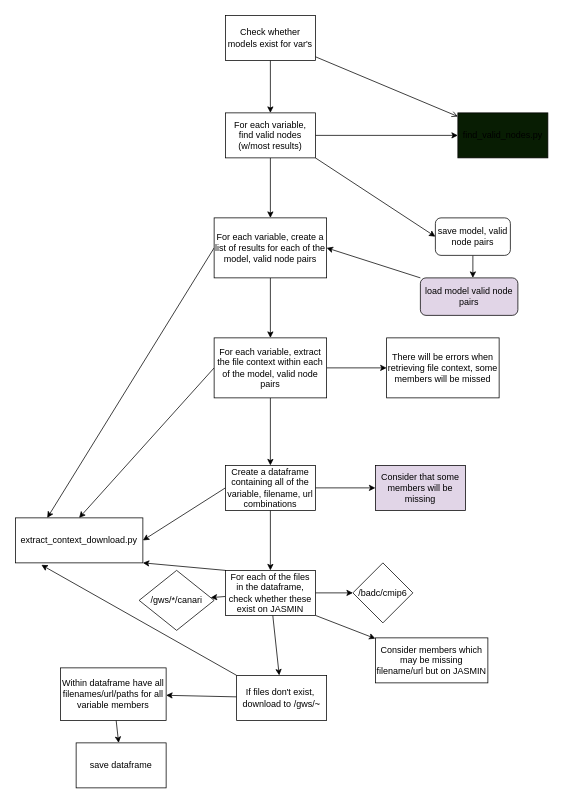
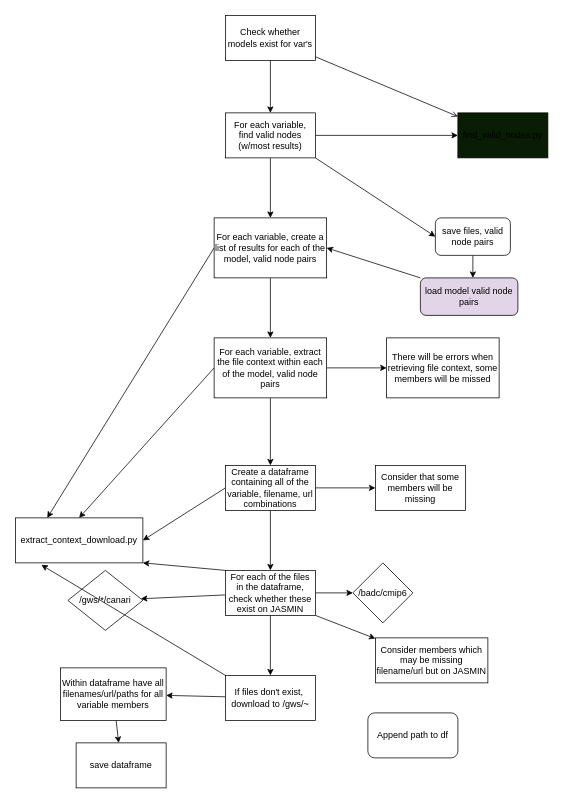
  <mxCell id="0" />
  <mxCell id="1" parent="0" />
  <mxCell id="2" style="edgeStyle=none;html=1;exitX=0.5;exitY=1;exitDx=0;exitDy=0;" parent="1" source="4" target="8" edge="1"><mxGeometry relative="1" as="geometry" /></mxCell>
  <mxCell id="3" value="" style="edgeStyle=none;html=1;endArrow=open;" parent="1" source="4" target="37" edge="1"><mxGeometry relative="1" as="geometry" /></mxCell>
  <mxCell id="4" value="Check whether models exist for var's" style="rounded=0;whiteSpace=wrap;html=1;" parent="1" vertex="1"><mxGeometry x="300" y="20" width="120" height="60" as="geometry" /></mxCell>
  <mxCell id="5" value="" style="edgeStyle=none;html=1;" parent="1" source="8" target="11" edge="1"><mxGeometry relative="1" as="geometry" /></mxCell>
  <mxCell id="6" style="edgeStyle=none;html=1;exitX=1;exitY=0.5;exitDx=0;exitDy=0;entryX=0;entryY=0.5;entryDx=0;entryDy=0;" parent="1" source="8" target="37" edge="1"><mxGeometry relative="1" as="geometry" /></mxCell>
  <mxCell id="7" style="edgeStyle=none;html=1;exitX=1;exitY=1;exitDx=0;exitDy=0;entryX=0;entryY=0.5;entryDx=0;entryDy=0;" parent="1" source="8" target="41" edge="1"><mxGeometry relative="1" as="geometry" /></mxCell>
  <mxCell id="8" value="For each variable, find valid nodes (w/most results)" style="rounded=0;whiteSpace=wrap;html=1;" parent="1" vertex="1"><mxGeometry x="300" y="150" width="120" height="60" as="geometry" /></mxCell>
  <mxCell id="9" value="" style="edgeStyle=none;html=1;" parent="1" source="11" target="15" edge="1"><mxGeometry relative="1" as="geometry" /></mxCell>
  <mxCell id="10" style="edgeStyle=none;html=1;exitX=0;exitY=0.5;exitDx=0;exitDy=0;entryX=0.25;entryY=0;entryDx=0;entryDy=0;" parent="1" source="11" target="38" edge="1"><mxGeometry relative="1" as="geometry" /></mxCell>
  <mxCell id="11" value="For each variable, create a list of results for each of the model, valid node pairs" style="whiteSpace=wrap;html=1;rounded=0;" parent="1" vertex="1"><mxGeometry x="285" y="290" width="150" height="80" as="geometry" /></mxCell>
  <mxCell id="12" value="" style="edgeStyle=none;html=1;" parent="1" source="15" target="19" edge="1"><mxGeometry relative="1" as="geometry" /></mxCell>
  <mxCell id="13" value="" style="edgeStyle=none;html=1;" parent="1" source="15" target="20" edge="1"><mxGeometry relative="1" as="geometry" /></mxCell>
  <mxCell id="14" style="edgeStyle=none;html=1;exitX=0;exitY=0.5;exitDx=0;exitDy=0;entryX=0.5;entryY=0;entryDx=0;entryDy=0;" parent="1" source="15" target="38" edge="1"><mxGeometry relative="1" as="geometry" /></mxCell>
  <mxCell id="15" value="For each variable, extract the file context within each of the model, valid node pairs" style="whiteSpace=wrap;html=1;rounded=0;" parent="1" vertex="1"><mxGeometry x="285" y="450" width="150" height="80" as="geometry" /></mxCell>
  <mxCell id="16" value="" style="edgeStyle=none;html=1;" parent="1" source="19" target="21" edge="1"><mxGeometry relative="1" as="geometry" /></mxCell>
  <mxCell id="17" value="" style="edgeStyle=none;html=1;" parent="1" source="19" target="27" edge="1"><mxGeometry relative="1" as="geometry" /></mxCell>
  <mxCell id="18" style="edgeStyle=none;html=1;exitX=0;exitY=0.5;exitDx=0;exitDy=0;entryX=1;entryY=0.5;entryDx=0;entryDy=0;" parent="1" source="19" target="38" edge="1"><mxGeometry relative="1" as="geometry" /></mxCell>
  <mxCell id="19" value="Create a dataframe containing all of the variable, filename, url combinations" style="whiteSpace=wrap;html=1;rounded=0;" parent="1" vertex="1"><mxGeometry x="300" y="620" width="120" height="60" as="geometry" /></mxCell>
  <mxCell id="20" value="There will be errors when retrieving file context, some members will be missed" style="whiteSpace=wrap;html=1;rounded=0;" parent="1" vertex="1"><mxGeometry x="515" y="450" width="150" height="80" as="geometry" /></mxCell>
- <mxCell id="21" value="Consider that some members will be missing" style="whiteSpace=wrap;html=1;rounded=0;fillColor=#e1d5e7;" parent="1" vertex="1"><mxGeometry x="500" y="620" width="120" height="60" as="geometry" /></mxCell>
+ <mxCell id="21" value="Consider that some members will be missing" style="whiteSpace=wrap;html=1;rounded=0;" parent="1" vertex="1"><mxGeometry x="500" y="620" width="120" height="60" as="geometry" /></mxCell>
  <mxCell id="22" value="" style="edgeStyle=none;html=1;" parent="1" source="27" target="28" edge="1"><mxGeometry relative="1" as="geometry" /></mxCell>
  <mxCell id="23" value="" style="edgeStyle=none;html=1;" parent="1" source="27" target="29" edge="1"><mxGeometry relative="1" as="geometry" /></mxCell>
  <mxCell id="24" value="" style="edgeStyle=none;html=1;" parent="1" source="27" target="32" edge="1"><mxGeometry relative="1" as="geometry" /></mxCell>
  <mxCell id="25" style="edgeStyle=none;html=1;exitX=1;exitY=1;exitDx=0;exitDy=0;" parent="1" source="27" target="33" edge="1"><mxGeometry relative="1" as="geometry"><mxPoint x="500" y="870" as="targetPoint" /></mxGeometry></mxCell>
  <mxCell id="26" style="edgeStyle=none;html=1;exitX=0;exitY=0;exitDx=0;exitDy=0;entryX=1;entryY=1;entryDx=0;entryDy=0;" parent="1" source="27" target="38" edge="1"><mxGeometry relative="1" as="geometry" /></mxCell>
  <mxCell id="27" value="For each of the files in the dataframe, check whether these exist on JASMIN" style="whiteSpace=wrap;html=1;rounded=0;" parent="1" vertex="1"><mxGeometry x="300" y="760" width="120" height="60" as="geometry" /></mxCell>
  <mxCell id="28" value="/badc/cmip6" style="rhombus;whiteSpace=wrap;html=1;rounded=0;" parent="1" vertex="1"><mxGeometry x="470" y="750" width="80" height="80" as="geometry" /></mxCell>
- <mxCell id="29" value="/gws/*/canari" style="rhombus;whiteSpace=wrap;html=1;rounded=0;" parent="1" vertex="1"><mxGeometry x="185" y="760" width="100" height="80" as="geometry" /></mxCell>
+ <mxCell id="29" value="/gws/*/canari" style="rhombus;whiteSpace=wrap;html=1;rounded=0;" parent="1" vertex="1"><mxGeometry x="90" y="760" width="100" height="80" as="geometry" /></mxCell>
  <mxCell id="30" value="" style="edgeStyle=none;html=1;" parent="1" source="32" target="35" edge="1"><mxGeometry relative="1" as="geometry" /></mxCell>
  <mxCell id="31" style="edgeStyle=none;html=1;exitX=0;exitY=0;exitDx=0;exitDy=0;entryX=0.204;entryY=1.045;entryDx=0;entryDy=0;entryPerimeter=0;" parent="1" source="32" target="38" edge="1"><mxGeometry relative="1" as="geometry" /></mxCell>
- <mxCell id="32" value="If files don't exist,&amp;nbsp; download to /gws/~" style="whiteSpace=wrap;html=1;rounded=0;" parent="1" vertex="1"><mxGeometry x="315" y="900" width="120" height="60" as="geometry" /></mxCell>
+ <mxCell id="32" value="If files don't exist,&amp;nbsp; download to /gws/~" style="whiteSpace=wrap;html=1;rounded=0;" parent="1" vertex="1"><mxGeometry x="300" y="900" width="120" height="60" as="geometry" /></mxCell>
  <mxCell id="33" value="Consider members which may be missing filename/url but on JASMIN" style="rounded=0;whiteSpace=wrap;html=1;" parent="1" vertex="1"><mxGeometry x="500" y="850" width="150" height="60" as="geometry" /></mxCell>
  <mxCell id="34" value="" style="edgeStyle=none;html=1;" parent="1" source="35" target="39" edge="1"><mxGeometry relative="1" as="geometry" /></mxCell>
  <mxCell id="35" value="Within dataframe have all filenames/url/paths for all variable members" style="whiteSpace=wrap;html=1;rounded=0;" parent="1" vertex="1"><mxGeometry x="80" y="890" width="141" height="70" as="geometry" /></mxCell>
+ <mxCell id="36" value="Append path to df" style="rounded=1;whiteSpace=wrap;html=1;" parent="1" vertex="1"><mxGeometry x="490" y="950" width="120" height="60" as="geometry" /></mxCell>
  <mxCell id="37" value="find_valid_nodes.py&lt;br&gt;" style="whiteSpace=wrap;html=1;rounded=0;fillColor=#081D03;" parent="1" vertex="1"><mxGeometry x="610" y="150" width="120" height="60" as="geometry" /></mxCell>
  <mxCell id="38" value="extract_context_download.py" style="rounded=0;whiteSpace=wrap;html=1;" parent="1" vertex="1"><mxGeometry y="690" width="170" height="60" as="geometry" x="20" /></mxCell>
  <mxCell id="39" value="save dataframe" style="whiteSpace=wrap;html=1;rounded=0;" parent="1" vertex="1"><mxGeometry x="101" y="990" width="120" height="60" as="geometry" /></mxCell>
  <mxCell id="40" style="edgeStyle=none;html=1;" parent="1" source="41" edge="1"><mxGeometry relative="1" as="geometry"><mxPoint x="630" y="370" as="targetPoint" /></mxGeometry></mxCell>
- <mxCell id="41" value="save model, valid node pairs" style="rounded=1;whiteSpace=wrap;html=1;" parent="1" vertex="1"><mxGeometry x="580" y="290" width="100" height="50" as="geometry" /></mxCell>
+ <mxCell id="41" value="save files, valid node pairs" style="rounded=1;whiteSpace=wrap;html=1;" parent="1" vertex="1"><mxGeometry x="580" y="290" width="100" height="50" as="geometry" /></mxCell>
  <mxCell id="42" style="edgeStyle=none;html=1;exitX=0;exitY=0;exitDx=0;exitDy=0;entryX=1;entryY=0.5;entryDx=0;entryDy=0;" parent="1" source="43" target="11" edge="1"><mxGeometry relative="1" as="geometry" /></mxCell>
  <mxCell id="43" value="load model valid node pairs" style="rounded=1;whiteSpace=wrap;html=1;fillColor=#e1d5e7;" parent="1" vertex="1"><mxGeometry x="560" y="370" width="130" height="50" as="geometry" /></mxCell>
